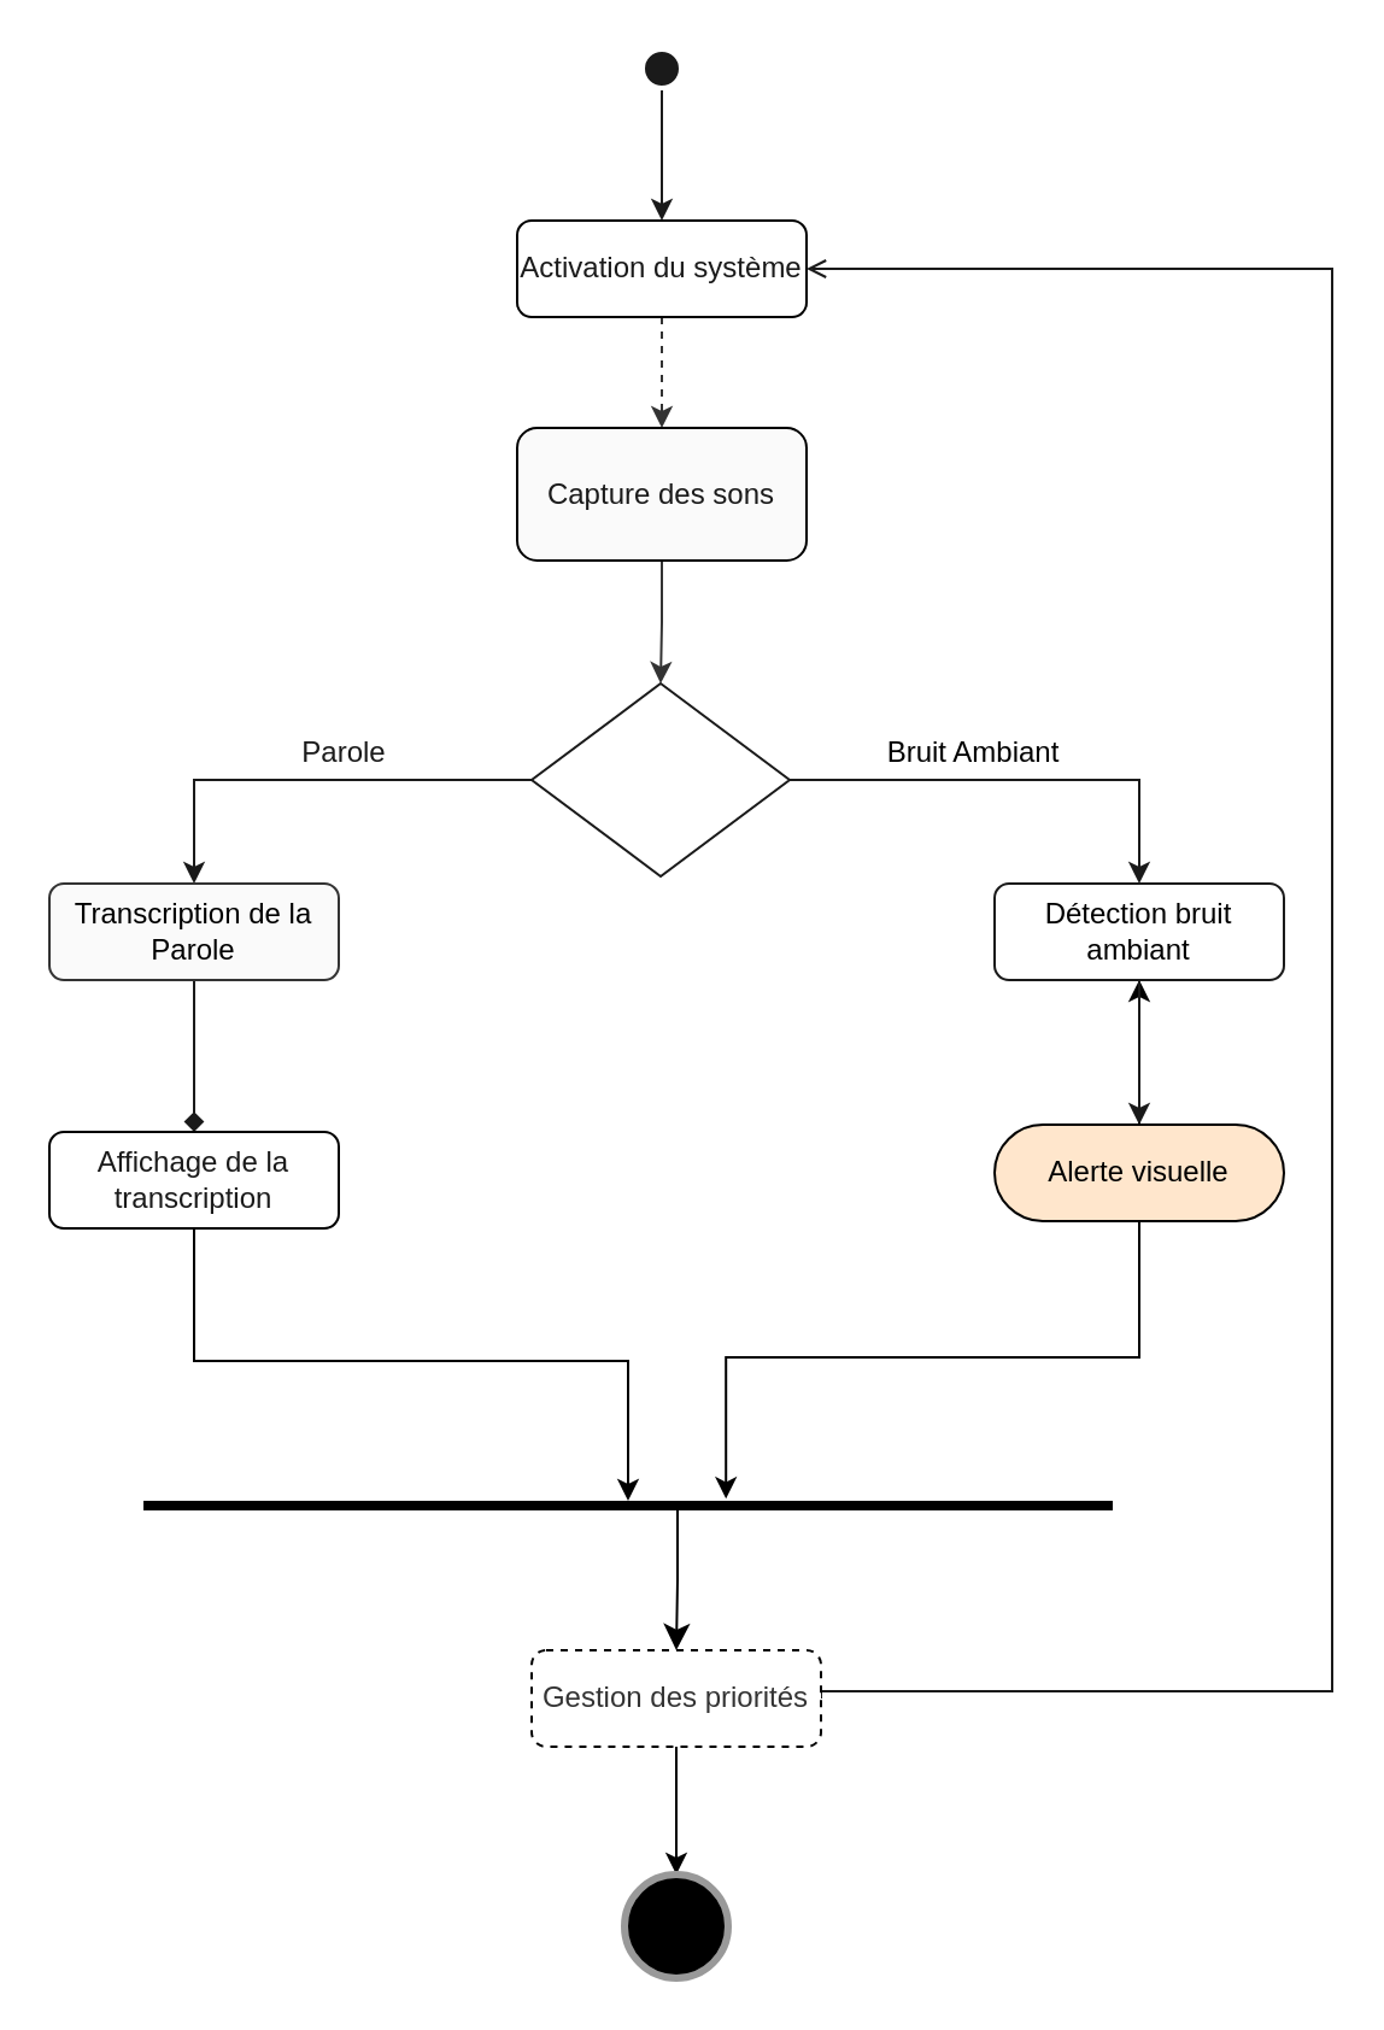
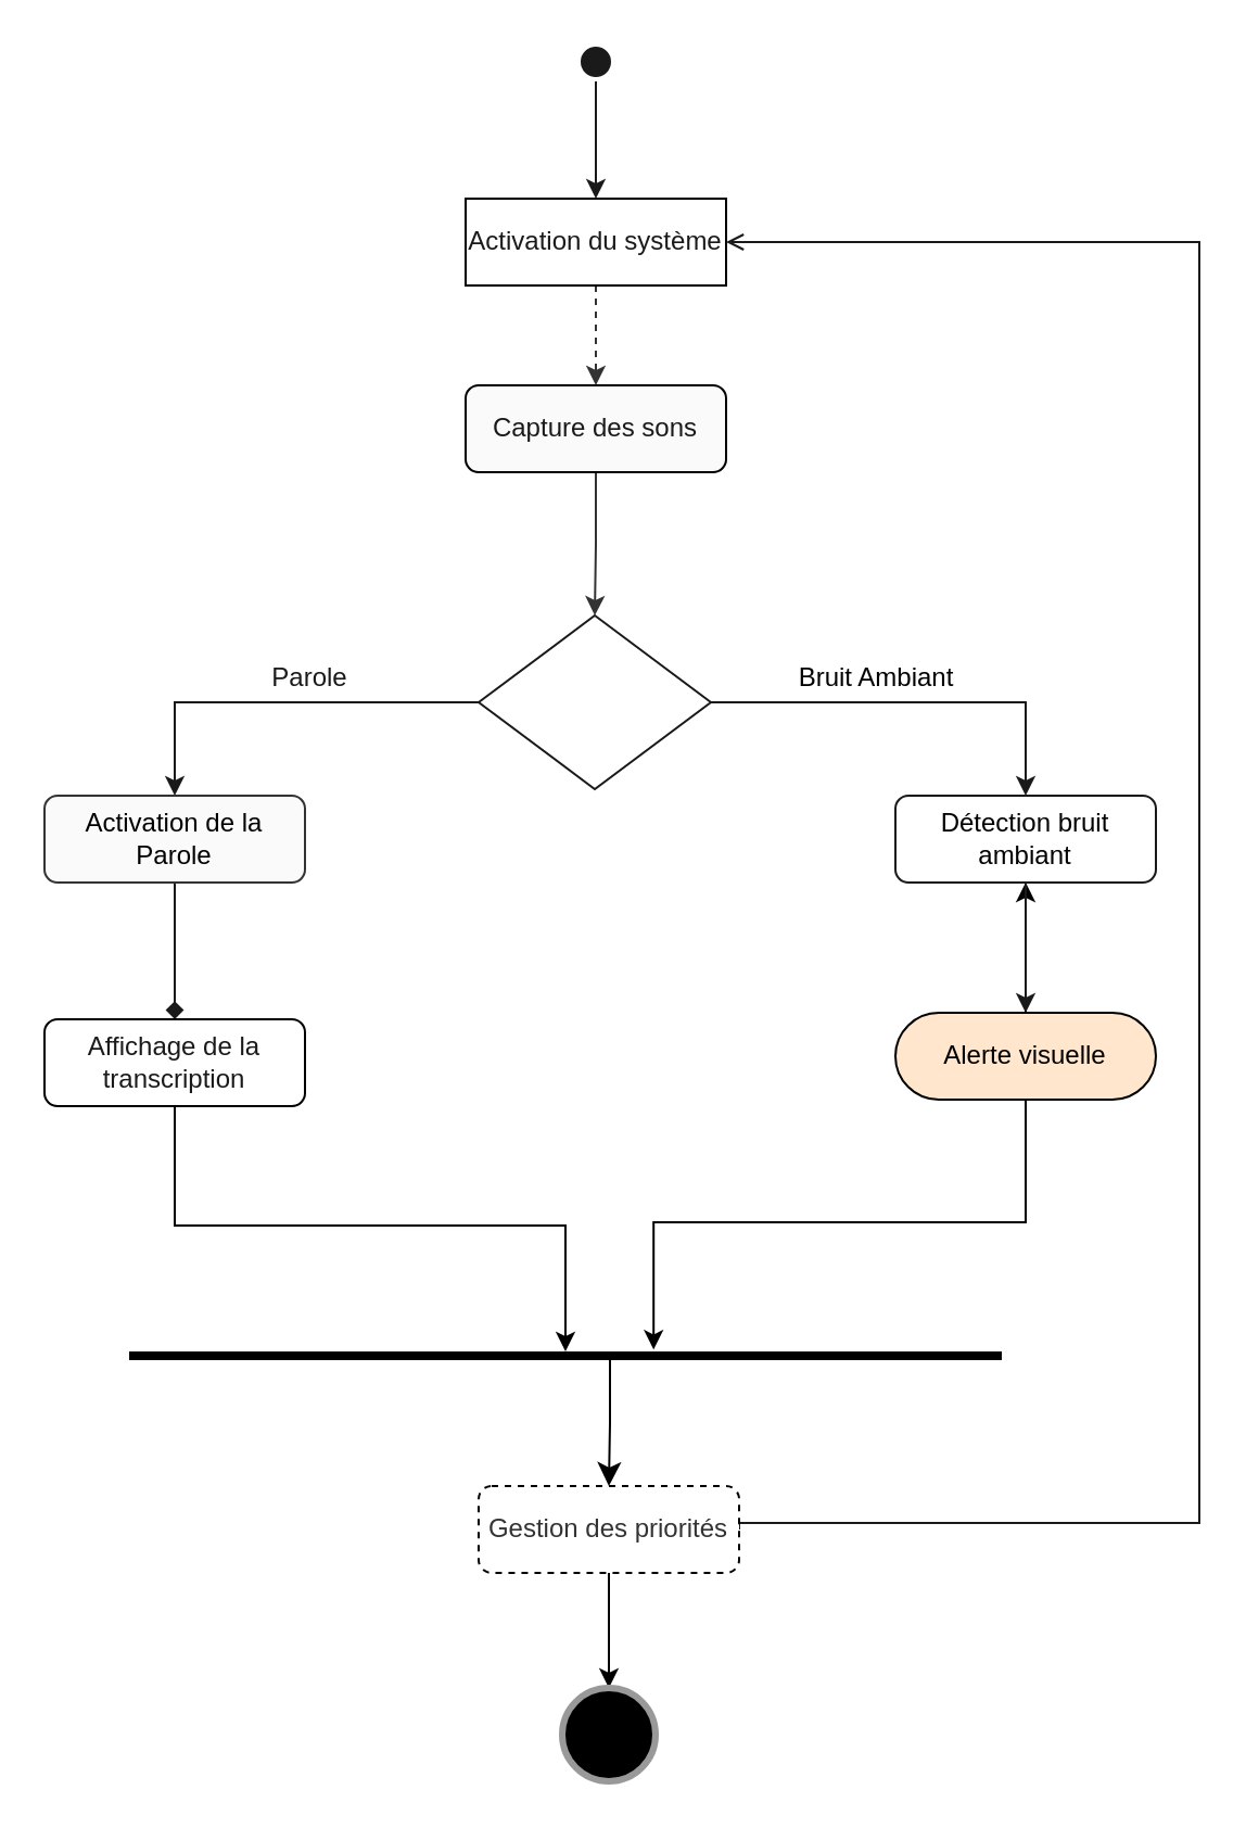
  <mxCell id="0" />
  <mxCell id="1" parent="0" />
  <mxCell id="2" value="" style="edgeStyle=orthogonalEdgeStyle;rounded=0;orthogonalLoop=1;jettySize=auto;html=1;strokeColor=#333333;fontColor=#FFFFFF;dashed=1;" edge="1" parent="1" source="3" target="8"><mxGeometry relative="1" as="geometry" /></mxCell>
- <mxCell id="3" value="Activation du système" style="rounded=1;whiteSpace=wrap;html=1;fontSize=12;glass=0;strokeWidth=1;shadow=0;labelBackgroundColor=none;fillColor=#FFFFFF;strokeColor=#000000;fontColor=#1A1A1A;" vertex="1" parent="1"><mxGeometry x="214" y="91" width="120" height="40" as="geometry" /></mxCell>
+ <mxCell id="3" value="Activation du système" style="whiteSpace=wrap;html=1;fontSize=12;glass=0;strokeWidth=1;shadow=0;labelBackgroundColor=none;fillColor=#FFFFFF;strokeColor=#000000;fontColor=#1A1A1A;rounded=0;" vertex="1" parent="1"><mxGeometry x="214" y="91" width="120" height="40" as="geometry" /></mxCell>
  <mxCell id="4" style="edgeStyle=orthogonalEdgeStyle;rounded=0;orthogonalLoop=1;jettySize=auto;html=1;exitX=0;exitY=0.5;exitDx=0;exitDy=0;entryX=0.5;entryY=0;entryDx=0;entryDy=0;strokeColor=#1A1A1A;fontColor=#FFFFFF;" edge="1" parent="1" source="6" target="12"><mxGeometry relative="1" as="geometry" /></mxCell>
  <mxCell id="5" style="edgeStyle=orthogonalEdgeStyle;rounded=0;orthogonalLoop=1;jettySize=auto;html=1;exitX=1;exitY=0.5;exitDx=0;exitDy=0;entryX=0.5;entryY=0;entryDx=0;entryDy=0;strokeColor=#1A1A1A;fontColor=#FFFFFF;" edge="1" parent="1" source="6" target="19"><mxGeometry relative="1" as="geometry" /></mxCell>
  <mxCell id="6" value="" style="rhombus;whiteSpace=wrap;html=1;shadow=0;fontFamily=Helvetica;fontSize=12;align=center;strokeWidth=1;spacing=6;spacingTop=-4;labelBackgroundColor=none;fillColor=#FFFFFF;strokeColor=#1A1A1A;fontColor=#1A1A1A;" vertex="1" parent="1"><mxGeometry x="220" y="283" width="107" height="80" as="geometry" /></mxCell>
  <mxCell id="7" value="" style="edgeStyle=orthogonalEdgeStyle;rounded=0;orthogonalLoop=1;jettySize=auto;html=1;strokeColor=#333333;fontColor=#FFFFFF;" edge="1" parent="1" source="8" target="6"><mxGeometry relative="1" as="geometry" /></mxCell>
- <mxCell id="8" value="Capture des sons" style="rounded=1;whiteSpace=wrap;html=1;fontSize=12;glass=0;strokeWidth=1;shadow=0;labelBackgroundColor=none;fillColor=#FAFAFA;strokeColor=#000000;fontColor=#1A1A1A;" vertex="1" parent="1"><mxGeometry x="214" y="177" width="120" height="55" as="geometry" /></mxCell>
+ <mxCell id="8" value="Capture des sons" style="rounded=1;whiteSpace=wrap;html=1;fontSize=12;glass=0;strokeWidth=1;shadow=0;labelBackgroundColor=none;fillColor=#FAFAFA;strokeColor=#000000;fontColor=#1A1A1A;" vertex="1" parent="1"><mxGeometry x="214" y="177" width="120" height="40" as="geometry" /></mxCell>
  <mxCell id="9" style="edgeStyle=orthogonalEdgeStyle;rounded=0;orthogonalLoop=1;jettySize=auto;html=1;exitX=0.5;exitY=1;exitDx=0;exitDy=0;exitPerimeter=0;strokeColor=#1A1A1A;fontColor=#FFFFFF;" edge="1" parent="1" source="10" target="3"><mxGeometry relative="1" as="geometry" /></mxCell>
  <mxCell id="10" value="" style="strokeWidth=2;html=1;shape=mxgraph.flowchart.start_1;whiteSpace=wrap;strokeColor=#FFFFFF;fontColor=#1A1A1A;fillColor=#1A1A1A;" vertex="1" parent="1"><mxGeometry x="266" y="20" width="16" height="16" as="geometry" /></mxCell>
  <mxCell id="11" value="" style="edgeStyle=orthogonalEdgeStyle;rounded=0;orthogonalLoop=1;jettySize=auto;html=1;strokeColor=#1A1A1A;fontColor=#FFFFFF;endArrow=diamond;" edge="1" parent="1" source="12" target="14"><mxGeometry relative="1" as="geometry" /></mxCell>
- <mxCell id="12" value="&lt;font color=&quot;#000000&quot;&gt;Transcription de la Parole&lt;/font&gt;" style="rounded=1;whiteSpace=wrap;html=1;fontSize=12;glass=0;strokeWidth=1;shadow=0;labelBackgroundColor=none;fillColor=#FAFAFA;strokeColor=#333333;fontColor=#1A1A1A;" vertex="1" parent="1"><mxGeometry x="20" y="366" width="120" height="40" as="geometry" /></mxCell>
+ <mxCell id="12" value="&lt;font color=&quot;#000000&quot;&gt;Activation de la Parole&lt;/font&gt;" style="rounded=1;whiteSpace=wrap;html=1;fontSize=12;glass=0;strokeWidth=1;shadow=0;labelBackgroundColor=none;fillColor=#FAFAFA;strokeColor=#333333;fontColor=#1A1A1A;" vertex="1" parent="1"><mxGeometry x="20" y="366" width="120" height="40" as="geometry" /></mxCell>
  <mxCell id="13" style="edgeStyle=orthogonalEdgeStyle;rounded=0;orthogonalLoop=1;jettySize=auto;html=1;exitX=0.5;exitY=1;exitDx=0;exitDy=0;strokeColor=#000000;fontColor=#FFFFFF;" edge="1" parent="1" source="14" target="24"><mxGeometry relative="1" as="geometry"><mxPoint x="229" y="577" as="targetPoint" /></mxGeometry></mxCell>
  <mxCell id="14" value="Affichage de la transcription" style="rounded=1;whiteSpace=wrap;html=1;fontSize=12;glass=0;strokeWidth=1;shadow=0;labelBackgroundColor=none;fillColor=#FFFFFF;strokeColor=#000000;fontColor=#1A1A1A;" vertex="1" parent="1"><mxGeometry x="20" y="469" width="120" height="40" as="geometry" /></mxCell>
  <mxCell id="15" style="edgeStyle=orthogonalEdgeStyle;rounded=0;orthogonalLoop=1;jettySize=auto;html=1;exitX=0.5;exitY=1;exitDx=0;exitDy=0;strokeColor=#000000;fontColor=#FFFFFF;entryX=0.601;entryY=0.214;entryDx=0;entryDy=0;entryPerimeter=0;" edge="1" parent="1" source="17" target="24"><mxGeometry relative="1" as="geometry"><mxPoint x="300" y="621" as="targetPoint" /></mxGeometry></mxCell>
  <mxCell id="16" value="" style="edgeStyle=orthogonalEdgeStyle;rounded=0;orthogonalLoop=1;jettySize=auto;html=1;" edge="1" parent="1" source="17" target="19"><mxGeometry relative="1" as="geometry" /></mxCell>
  <mxCell id="17" value="&lt;font color=&quot;#000000&quot;&gt;Alerte visuelle&lt;/font&gt;" style="rounded=1;whiteSpace=wrap;html=1;fontSize=12;glass=0;strokeWidth=1;shadow=0;labelBackgroundColor=none;fillColor=#ffe6cc;strokeColor=#000000;fontColor=#1A1A1A;arcSize=50;" vertex="1" parent="1"><mxGeometry x="412" y="466" width="120" height="40" as="geometry" /></mxCell>
  <mxCell id="18" value="" style="edgeStyle=orthogonalEdgeStyle;rounded=0;orthogonalLoop=1;jettySize=auto;html=1;strokeColor=#1A1A1A;fontColor=#FFFFFF;" edge="1" parent="1" source="19" target="17"><mxGeometry relative="1" as="geometry" /></mxCell>
  <mxCell id="19" value="&lt;font color=&quot;#000000&quot;&gt;Détection bruit ambiant&lt;/font&gt;" style="rounded=1;whiteSpace=wrap;html=1;fontSize=12;glass=0;strokeWidth=1;shadow=0;labelBackgroundColor=none;fillColor=#FFFFFF;strokeColor=#1A1A1A;fontColor=#1A1A1A;" vertex="1" parent="1"><mxGeometry x="412" y="366" width="120" height="40" as="geometry" /></mxCell>
  <mxCell id="20" value="" style="edgeStyle=orthogonalEdgeStyle;rounded=0;orthogonalLoop=1;jettySize=auto;html=1;strokeColor=#000000;" edge="1" parent="1" source="22" target="23"><mxGeometry relative="1" as="geometry" /></mxCell>
  <mxCell id="21" style="edgeStyle=orthogonalEdgeStyle;rounded=0;orthogonalLoop=1;jettySize=auto;html=1;strokeColor=#1A1A1A;entryX=1;entryY=0.5;entryDx=0;entryDy=0;exitX=1;exitY=0.5;exitDx=0;exitDy=0;endArrow=open;" edge="1" parent="1" source="22" target="3"><mxGeometry relative="1" as="geometry"><mxPoint x="603" y="143" as="targetPoint" /><mxPoint x="382" y="711" as="sourcePoint" /><Array as="points"><mxPoint x="340" y="701" /><mxPoint x="552" y="701" /><mxPoint x="552" y="111" /></Array></mxGeometry></mxCell>
  <mxCell id="22" value="&lt;font color=&quot;#333333&quot;&gt;Gestion des priorités&lt;/font&gt;" style="rounded=1;whiteSpace=wrap;html=1;fontSize=12;glass=0;strokeWidth=1;shadow=0;labelBackgroundColor=none;fillColor=#FFFFFF;strokeColor=#000000;fontColor=#1A1A1A;dashed=1;" vertex="1" parent="1"><mxGeometry x="220" y="684" width="120" height="40" as="geometry" /></mxCell>
  <mxCell id="23" value="" style="points=[[0.145,0.145,0],[0.5,0,0],[0.855,0.145,0],[1,0.5,0],[0.855,0.855,0],[0.5,1,0],[0.145,0.855,0],[0,0.5,0]];shape=mxgraph.bpmn.event;html=1;verticalLabelPosition=bottom;labelBackgroundColor=#ffffff;verticalAlign=top;align=center;perimeter=ellipsePerimeter;outlineConnect=0;aspect=fixed;outline=end;symbol=terminate2;strokeColor=#999999;fontColor=#1A1A1A;fillColor=#000000;perimeterSpacing=0;fillStyle=auto;" vertex="1" parent="1"><mxGeometry x="258.5" y="777" width="43" height="43" as="geometry" /></mxCell>
  <mxCell id="24" value="" style="line;strokeWidth=4;html=1;perimeter=backbonePerimeter;points=[];outlineConnect=0;strokeColor=#000000;fillColor=#000000;gradientColor=none;" vertex="1" parent="1"><mxGeometry x="59" y="619" width="402" height="10" as="geometry" /></mxCell>
  <mxCell id="25" value="" style="edgeStyle=elbowEdgeStyle;elbow=vertical;endArrow=classic;html=1;curved=0;rounded=0;endSize=8;startSize=8;strokeColor=#000000;entryX=0.5;entryY=0;entryDx=0;entryDy=0;" edge="1" parent="1" target="22"><mxGeometry width="50" height="50" relative="1" as="geometry"><mxPoint x="280.5" y="626" as="sourcePoint" /><mxPoint x="279.5" y="659" as="targetPoint" /></mxGeometry></mxCell>
  <mxCell id="26" value="&lt;font color=&quot;#1a1a1a&quot;&gt;Parole&lt;/font&gt;" style="text;html=1;align=center;verticalAlign=middle;whiteSpace=wrap;rounded=0;" vertex="1" parent="1"><mxGeometry x="101" y="297" width="83" height="30" as="geometry" /></mxCell>
  <mxCell id="27" value="Bruit Ambiant" style="text;html=1;align=center;verticalAlign=middle;whiteSpace=wrap;rounded=0;" vertex="1" parent="1"><mxGeometry x="354" y="297" width="99" height="30" as="geometry" /></mxCell>
  <mxCell id="28" style="edgeStyle=orthogonalEdgeStyle;rounded=0;orthogonalLoop=1;jettySize=auto;html=1;exitX=0.5;exitY=1;exitDx=0;exitDy=0;" edge="1" parent="1" source="27" target="27"><mxGeometry relative="1" as="geometry" /></mxCell>
  <mxCell id="29" style="edgeStyle=orthogonalEdgeStyle;rounded=0;orthogonalLoop=1;jettySize=auto;html=1;exitX=0.5;exitY=1;exitDx=0;exitDy=0;" edge="1" parent="1" source="26" target="26"><mxGeometry relative="1" as="geometry" /></mxCell>
